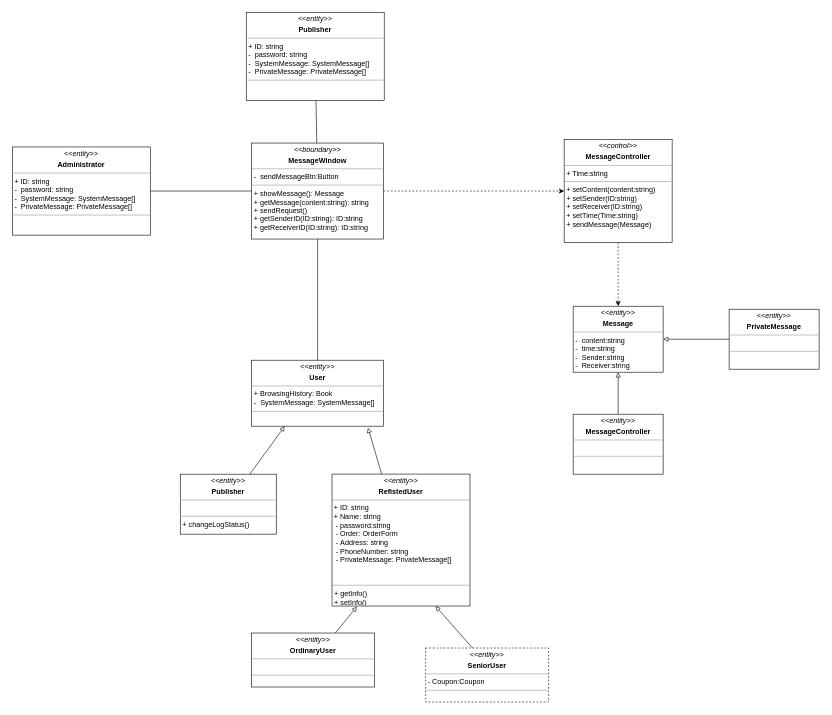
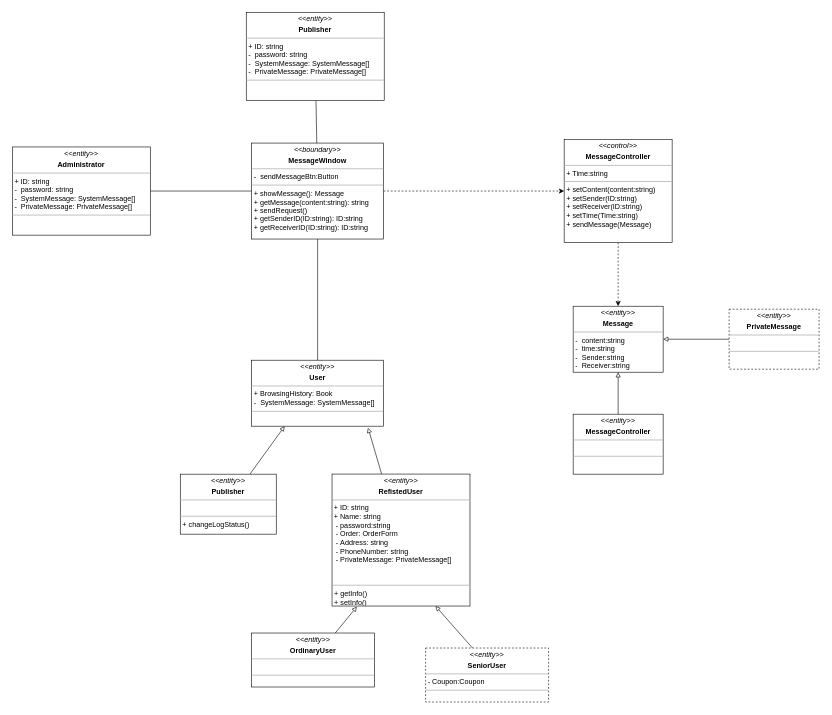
  <mxCell id="0" />
  <mxCell id="1" parent="0" />
  <mxCell id="2" style="edgeStyle=none;rounded=0;orthogonalLoop=1;jettySize=auto;html=1;entryX=0;entryY=0.5;entryDx=0;entryDy=0;endArrow=classic;endFill=1;dashed=1;" edge="1" parent="1" source="3" target="5"><mxGeometry relative="1" as="geometry" /></mxCell>
  <mxCell id="3" value="&lt;p style=&quot;margin: 0px ; margin-top: 4px ; text-align: center&quot;&gt;&lt;i&gt;&amp;lt;&amp;lt;boundary&amp;gt;&amp;gt;&lt;/i&gt;&lt;b&gt;&lt;br&gt;&lt;/b&gt;&lt;/p&gt;&lt;p style=&quot;margin: 0px ; margin-top: 4px ; text-align: center&quot;&gt;&lt;b&gt;MessageWindow&lt;/b&gt;&lt;/p&gt;&lt;hr size=&quot;1&quot;&gt;&lt;p style=&quot;margin: 0px ; margin-left: 4px&quot;&gt;-&amp;nbsp; sendMessageBtn:Button&lt;/p&gt;&lt;hr size=&quot;1&quot;&gt;&lt;p style=&quot;margin: 0px ; margin-left: 4px&quot;&gt;+ showMessage(): Message&lt;/p&gt;&lt;p style=&quot;margin: 0px ; margin-left: 4px&quot;&gt;+ getMessage(content:string): string&lt;br&gt;&lt;/p&gt;&lt;p style=&quot;margin: 0px ; margin-left: 4px&quot;&gt;+ sendRequest()&lt;br&gt;&lt;/p&gt;&lt;p style=&quot;margin: 0px ; margin-left: 4px&quot;&gt;+ getSenderID(ID:string): ID:string&lt;br&gt;&lt;/p&gt;&lt;p style=&quot;margin: 0px ; margin-left: 4px&quot;&gt;+ getReceiverID(ID:string): ID:string&lt;/p&gt;&lt;p style=&quot;margin: 0px ; margin-left: 4px&quot;&gt;&lt;br&gt;&lt;/p&gt;&lt;p style=&quot;margin: 0px ; margin-left: 4px&quot;&gt;&lt;br&gt;&lt;/p&gt;" style="verticalAlign=top;align=left;overflow=fill;fontSize=12;fontFamily=Helvetica;html=1;" vertex="1" parent="1"><mxGeometry x="419" y="238" width="220" height="160" as="geometry" /></mxCell>
  <mxCell id="4" style="edgeStyle=none;rounded=0;orthogonalLoop=1;jettySize=auto;html=1;entryX=0.5;entryY=0;entryDx=0;entryDy=0;dashed=1;endArrow=classic;endFill=1;" edge="1" parent="1" source="5" target="6"><mxGeometry relative="1" as="geometry" /></mxCell>
  <mxCell id="5" value="&lt;p style=&quot;margin: 0px ; margin-top: 4px ; text-align: center&quot;&gt;&lt;i&gt;&amp;lt;&amp;lt;control&amp;gt;&amp;gt;&lt;/i&gt;&lt;b&gt;&lt;br&gt;&lt;/b&gt;&lt;/p&gt;&lt;p style=&quot;margin: 0px ; margin-top: 4px ; text-align: center&quot;&gt;&lt;b&gt;MessageController&lt;/b&gt;&lt;/p&gt;&lt;hr size=&quot;1&quot;&gt;&lt;p style=&quot;margin: 0px ; margin-left: 4px&quot;&gt;+ Time:string&lt;/p&gt;&lt;hr size=&quot;1&quot;&gt;&lt;p style=&quot;margin: 0px ; margin-left: 4px&quot;&gt;&lt;span&gt;+ setContent(content:string)&lt;/span&gt;&lt;/p&gt;&lt;p style=&quot;margin: 0px ; margin-left: 4px&quot;&gt;&lt;span&gt;+ setSender(ID:string)&lt;/span&gt;&lt;br&gt;&lt;/p&gt;&lt;p style=&quot;margin: 0px ; margin-left: 4px&quot;&gt;+ setReceiver(ID:string)&lt;/p&gt;&lt;p style=&quot;margin: 0px ; margin-left: 4px&quot;&gt;+ setTime(Time:string)&lt;br&gt;&lt;/p&gt;&lt;p style=&quot;margin: 0px ; margin-left: 4px&quot;&gt;+ sendMessage(Message)&lt;br&gt;&lt;/p&gt;" style="verticalAlign=top;align=left;overflow=fill;fontSize=12;fontFamily=Helvetica;html=1;" vertex="1" parent="1"><mxGeometry x="940" y="232" width="180" height="172" as="geometry" /></mxCell>
  <mxCell id="6" value="&lt;p style=&quot;margin: 0px ; margin-top: 4px ; text-align: center&quot;&gt;&lt;i&gt;&amp;lt;&amp;lt;entity&amp;gt;&amp;gt;&lt;/i&gt;&lt;b&gt;&lt;br&gt;&lt;/b&gt;&lt;/p&gt;&lt;p style=&quot;margin: 0px ; margin-top: 4px ; text-align: center&quot;&gt;&lt;b&gt;Message&lt;/b&gt;&lt;/p&gt;&lt;hr size=&quot;1&quot;&gt;&lt;p style=&quot;margin: 0px ; margin-left: 4px&quot;&gt;-&amp;nbsp; content:string&lt;/p&gt;&lt;p style=&quot;margin: 0px ; margin-left: 4px&quot;&gt;-&amp;nbsp; time:string&lt;br&gt;&lt;/p&gt;&lt;p style=&quot;margin: 0px ; margin-left: 4px&quot;&gt;-&amp;nbsp; Sender:string&lt;br&gt;&lt;/p&gt;&lt;p style=&quot;margin: 0px ; margin-left: 4px&quot;&gt;-&amp;nbsp; Receiver:string&lt;br&gt;&lt;/p&gt;&lt;hr size=&quot;1&quot;&gt;&lt;p style=&quot;margin: 0px ; margin-left: 4px&quot;&gt;&lt;br&gt;&lt;/p&gt;" style="verticalAlign=top;align=left;overflow=fill;fontSize=12;fontFamily=Helvetica;html=1;" vertex="1" parent="1"><mxGeometry x="955" y="510" width="150" height="110" as="geometry" /></mxCell>
  <mxCell id="7" style="edgeStyle=none;rounded=0;orthogonalLoop=1;jettySize=auto;html=1;entryX=0.5;entryY=1;entryDx=0;entryDy=0;endArrow=none;endFill=0;" edge="1" parent="1" source="8" target="3"><mxGeometry relative="1" as="geometry" /></mxCell>
  <mxCell id="8" value="&lt;p style=&quot;margin: 0px ; margin-top: 4px ; text-align: center&quot;&gt;&lt;i&gt;&amp;lt;&amp;lt;entity&amp;gt;&amp;gt;&lt;/i&gt;&lt;b&gt;&lt;br&gt;&lt;/b&gt;&lt;/p&gt;&lt;p style=&quot;margin: 0px ; margin-top: 4px ; text-align: center&quot;&gt;&lt;b&gt;User&lt;/b&gt;&lt;/p&gt;&lt;hr size=&quot;1&quot;&gt;&lt;p style=&quot;margin: 0px ; margin-left: 4px&quot;&gt;+ BrowsingHistory: Book&lt;/p&gt;&lt;p style=&quot;margin: 0px ; margin-left: 4px&quot;&gt;-&amp;nbsp; SystemMessage: SystemMessage[]&lt;br&gt;&lt;/p&gt;&lt;hr size=&quot;1&quot;&gt;&lt;p style=&quot;margin: 0px ; margin-left: 4px&quot;&gt;&lt;br&gt;&lt;/p&gt;" style="verticalAlign=top;align=left;overflow=fill;fontSize=12;fontFamily=Helvetica;html=1;" vertex="1" parent="1"><mxGeometry x="419" y="600" width="220" height="110" as="geometry" /></mxCell>
  <mxCell id="9" style="rounded=0;orthogonalLoop=1;jettySize=auto;html=1;entryX=0.25;entryY=1;entryDx=0;entryDy=0;endArrow=block;endFill=0;" edge="1" parent="1" source="10" target="8"><mxGeometry relative="1" as="geometry" /></mxCell>
  <mxCell id="10" value="&lt;p style=&quot;margin: 0px ; margin-top: 4px ; text-align: center&quot;&gt;&lt;i&gt;&amp;lt;&amp;lt;entity&amp;gt;&amp;gt;&lt;/i&gt;&lt;b&gt;&lt;br&gt;&lt;/b&gt;&lt;/p&gt;&lt;p style=&quot;margin: 0px ; margin-top: 4px ; text-align: center&quot;&gt;&lt;b&gt;Publisher&lt;/b&gt;&lt;/p&gt;&lt;hr size=&quot;1&quot;&gt;&lt;p style=&quot;margin: 0px ; margin-left: 4px&quot;&gt;&lt;br&gt;&lt;/p&gt;&lt;hr size=&quot;1&quot;&gt;&lt;p style=&quot;margin: 0px ; margin-left: 4px&quot;&gt;+ changeLogStatus()&lt;/p&gt;" style="verticalAlign=top;align=left;overflow=fill;fontSize=12;fontFamily=Helvetica;html=1;" vertex="1" parent="1"><mxGeometry x="300" y="790" width="160" height="100" as="geometry" /></mxCell>
  <mxCell id="11" style="rounded=0;orthogonalLoop=1;jettySize=auto;html=1;entryX=0.882;entryY=1.024;entryDx=0;entryDy=0;entryPerimeter=0;endArrow=block;endFill=0;" edge="1" parent="1" source="12" target="8"><mxGeometry relative="1" as="geometry" /></mxCell>
  <mxCell id="12" value="&lt;p style=&quot;margin: 0px ; margin-top: 4px ; text-align: center&quot;&gt;&lt;i&gt;&amp;lt;&amp;lt;entity&amp;gt;&amp;gt;&lt;/i&gt;&lt;b&gt;&lt;br&gt;&lt;/b&gt;&lt;/p&gt;&lt;p style=&quot;margin: 0px ; margin-top: 4px ; text-align: center&quot;&gt;&lt;b&gt;RefistedUser&lt;/b&gt;&lt;/p&gt;&lt;hr size=&quot;1&quot;&gt;&lt;div&gt;&amp;nbsp;+&amp;nbsp;ID:&amp;nbsp;string&lt;br&gt;&amp;nbsp;+&amp;nbsp;Name:&amp;nbsp;string&lt;br&gt;&amp;nbsp; -&amp;nbsp;password:string&lt;br&gt;&amp;nbsp; -&amp;nbsp;Order:&amp;nbsp;OrderForm&lt;br&gt;&amp;nbsp; -&amp;nbsp;Address:&amp;nbsp;string&lt;br&gt;&amp;nbsp; -&amp;nbsp;PhoneNumber: string&lt;br&gt;&amp;nbsp; -&amp;nbsp;PrivateMessage: PrivateMessage[]&amp;nbsp;&lt;/div&gt;&lt;p style=&quot;margin: 0px ; margin-left: 4px&quot;&gt;&lt;br&gt;&lt;/p&gt;&lt;p style=&quot;margin: 0px ; margin-left: 4px&quot;&gt;&lt;br&gt;&lt;/p&gt;&lt;hr size=&quot;1&quot;&gt;&lt;p style=&quot;margin: 0px ; margin-left: 4px&quot;&gt;+ getInfo()&lt;/p&gt;&lt;p style=&quot;margin: 0px ; margin-left: 4px&quot;&gt;+ setInfo()&lt;/p&gt;" style="verticalAlign=top;align=left;overflow=fill;fontSize=12;fontFamily=Helvetica;html=1;" vertex="1" parent="1"><mxGeometry x="553" y="789.833" width="230" height="220" as="geometry" /></mxCell>
  <mxCell id="13" style="edgeStyle=none;rounded=0;orthogonalLoop=1;jettySize=auto;html=1;entryX=0.383;entryY=0.003;entryDx=0;entryDy=0;entryPerimeter=0;endArrow=none;endFill=0;startArrow=block;startFill=0;exitX=0.75;exitY=1;exitDx=0;exitDy=0;" edge="1" parent="1" source="12" target="16"><mxGeometry relative="1" as="geometry"><mxPoint x="721.412" y="979.833" as="sourcePoint" /></mxGeometry></mxCell>
  <mxCell id="14" style="edgeStyle=none;rounded=0;orthogonalLoop=1;jettySize=auto;html=1;exitX=0.18;exitY=1.005;exitDx=0;exitDy=0;startArrow=block;startFill=0;endArrow=none;endFill=0;exitPerimeter=0;" edge="1" parent="1" source="12" target="15"><mxGeometry relative="1" as="geometry"><mxPoint x="595" y="979.833" as="sourcePoint" /></mxGeometry></mxCell>
  <mxCell id="15" value="&lt;p style=&quot;margin: 0px ; margin-top: 4px ; text-align: center&quot;&gt;&lt;i&gt;&amp;lt;&amp;lt;entity&amp;gt;&amp;gt;&lt;/i&gt;&lt;b&gt;&lt;br&gt;&lt;/b&gt;&lt;/p&gt;&lt;p style=&quot;margin: 0px ; margin-top: 4px ; text-align: center&quot;&gt;&lt;b&gt;OrdinaryUser&lt;/b&gt;&lt;/p&gt;&lt;hr size=&quot;1&quot;&gt;&lt;p style=&quot;margin: 0px ; margin-left: 4px&quot;&gt;&lt;br&gt;&lt;/p&gt;&lt;hr size=&quot;1&quot;&gt;&lt;p style=&quot;margin: 0px ; margin-left: 4px&quot;&gt;&lt;br&gt;&lt;/p&gt;" style="verticalAlign=top;align=left;overflow=fill;fontSize=12;fontFamily=Helvetica;html=1;" vertex="1" parent="1"><mxGeometry x="419" y="1054.833" width="205" height="90" as="geometry" /></mxCell>
  <mxCell id="16" value="&lt;p style=&quot;margin: 0px ; margin-top: 4px ; text-align: center&quot;&gt;&lt;i&gt;&amp;lt;&amp;lt;entity&amp;gt;&amp;gt;&lt;/i&gt;&lt;b&gt;&lt;br&gt;&lt;/b&gt;&lt;/p&gt;&lt;p style=&quot;margin: 0px ; margin-top: 4px ; text-align: center&quot;&gt;&lt;b&gt;SeniorUser&lt;/b&gt;&lt;/p&gt;&lt;hr size=&quot;1&quot;&gt;&lt;p style=&quot;margin: 0px ; margin-left: 4px&quot;&gt;- Coupon:Coupon&lt;/p&gt;&lt;hr size=&quot;1&quot;&gt;&lt;p style=&quot;margin: 0px ; margin-left: 4px&quot;&gt;&lt;br&gt;&lt;/p&gt;" style="verticalAlign=top;align=left;overflow=fill;fontSize=12;fontFamily=Helvetica;html=1;dashed=1;" vertex="1" parent="1"><mxGeometry x="709" y="1079.833" width="205" height="90" as="geometry" /></mxCell>
  <mxCell id="17" style="edgeStyle=none;rounded=0;orthogonalLoop=1;jettySize=auto;html=1;entryX=0;entryY=0.5;entryDx=0;entryDy=0;endArrow=none;endFill=0;" edge="1" parent="1" source="18" target="3"><mxGeometry relative="1" as="geometry" /></mxCell>
  <mxCell id="18" value="&lt;p style=&quot;margin: 0px ; margin-top: 4px ; text-align: center&quot;&gt;&lt;i&gt;&amp;lt;&amp;lt;entity&amp;gt;&amp;gt;&lt;/i&gt;&lt;b&gt;&lt;br&gt;&lt;/b&gt;&lt;/p&gt;&lt;p style=&quot;margin: 0px ; margin-top: 4px ; text-align: center&quot;&gt;&lt;b&gt;Administrator&lt;/b&gt;&lt;/p&gt;&lt;hr size=&quot;1&quot;&gt;&lt;p style=&quot;margin: 0px ; margin-left: 4px&quot;&gt;+ ID: string&lt;/p&gt;&lt;p style=&quot;margin: 0px ; margin-left: 4px&quot;&gt;-&amp;nbsp; password: string&lt;/p&gt;&lt;p style=&quot;margin: 0px ; margin-left: 4px&quot;&gt;-&amp;nbsp; SystemMessage: SystemMessage[]&lt;/p&gt;&lt;p style=&quot;margin: 0px ; margin-left: 4px&quot;&gt;-&amp;nbsp; PrivateMessage: PrivateMessage[]&lt;/p&gt;&lt;hr size=&quot;1&quot;&gt;&lt;p style=&quot;margin: 0px ; margin-left: 4px&quot;&gt;&lt;br&gt;&lt;/p&gt;" style="verticalAlign=top;align=left;overflow=fill;fontSize=12;fontFamily=Helvetica;html=1;" vertex="1" parent="1"><mxGeometry x="20" y="244.5" width="230" height="147" as="geometry" /></mxCell>
  <mxCell id="19" style="edgeStyle=none;rounded=0;orthogonalLoop=1;jettySize=auto;html=1;endArrow=none;endFill=0;" edge="1" parent="1" source="20" target="3"><mxGeometry relative="1" as="geometry" /></mxCell>
  <mxCell id="20" value="&lt;p style=&quot;margin: 0px ; margin-top: 4px ; text-align: center&quot;&gt;&lt;i&gt;&amp;lt;&amp;lt;entity&amp;gt;&amp;gt;&lt;/i&gt;&lt;b&gt;&lt;br&gt;&lt;/b&gt;&lt;/p&gt;&lt;p style=&quot;margin: 0px ; margin-top: 4px ; text-align: center&quot;&gt;&lt;b&gt;Publisher&lt;/b&gt;&lt;/p&gt;&lt;hr size=&quot;1&quot;&gt;&lt;p style=&quot;margin: 0px ; margin-left: 4px&quot;&gt;+ ID: string&lt;/p&gt;&lt;p style=&quot;margin: 0px ; margin-left: 4px&quot;&gt;-&amp;nbsp; password: string&lt;/p&gt;&lt;p style=&quot;margin: 0px ; margin-left: 4px&quot;&gt;-&amp;nbsp; SystemMessage: SystemMessage[]&lt;/p&gt;&lt;p style=&quot;margin: 0px ; margin-left: 4px&quot;&gt;-&amp;nbsp; PrivateMessage: PrivateMessage[]&lt;/p&gt;&lt;hr size=&quot;1&quot;&gt;&lt;p style=&quot;margin: 0px ; margin-left: 4px&quot;&gt;&lt;br&gt;&lt;/p&gt;" style="verticalAlign=top;align=left;overflow=fill;fontSize=12;fontFamily=Helvetica;html=1;" vertex="1" parent="1"><mxGeometry x="410" y="20" width="230" height="147" as="geometry" /></mxCell>
  <mxCell id="21" style="edgeStyle=none;rounded=0;orthogonalLoop=1;jettySize=auto;html=1;entryX=0.5;entryY=1;entryDx=0;entryDy=0;endArrow=block;endFill=0;" edge="1" parent="1" source="22" target="6"><mxGeometry relative="1" as="geometry" /></mxCell>
  <mxCell id="22" value="&lt;p style=&quot;margin: 0px ; margin-top: 4px ; text-align: center&quot;&gt;&lt;i&gt;&amp;lt;&amp;lt;entity&amp;gt;&amp;gt;&lt;/i&gt;&lt;b&gt;&lt;br&gt;&lt;/b&gt;&lt;/p&gt;&lt;p style=&quot;margin: 0px ; margin-top: 4px ; text-align: center&quot;&gt;&lt;b&gt;MessageController&lt;/b&gt;&lt;/p&gt;&lt;hr size=&quot;1&quot;&gt;&lt;p style=&quot;margin: 0px ; margin-left: 4px&quot;&gt;&lt;br&gt;&lt;/p&gt;&lt;hr size=&quot;1&quot;&gt;&lt;p style=&quot;margin: 0px ; margin-left: 4px&quot;&gt;&lt;br&gt;&lt;/p&gt;" style="verticalAlign=top;align=left;overflow=fill;fontSize=12;fontFamily=Helvetica;html=1;" vertex="1" parent="1"><mxGeometry x="955" y="690" width="150" height="100" as="geometry" /></mxCell>
  <mxCell id="23" style="edgeStyle=none;rounded=0;orthogonalLoop=1;jettySize=auto;html=1;entryX=1;entryY=0.5;entryDx=0;entryDy=0;endArrow=block;endFill=0;" edge="1" parent="1" source="24" target="6"><mxGeometry relative="1" as="geometry" /></mxCell>
- <mxCell id="24" value="&lt;p style=&quot;margin: 0px ; margin-top: 4px ; text-align: center&quot;&gt;&lt;i&gt;&amp;lt;&amp;lt;entity&amp;gt;&amp;gt;&lt;/i&gt;&lt;b&gt;&lt;br&gt;&lt;/b&gt;&lt;/p&gt;&lt;p style=&quot;margin: 0px ; margin-top: 4px ; text-align: center&quot;&gt;&lt;b&gt;PrivateMessage&lt;/b&gt;&lt;/p&gt;&lt;hr size=&quot;1&quot;&gt;&lt;p style=&quot;margin: 0px ; margin-left: 4px&quot;&gt;&lt;br&gt;&lt;/p&gt;&lt;hr size=&quot;1&quot;&gt;&lt;p style=&quot;margin: 0px ; margin-left: 4px&quot;&gt;&lt;br&gt;&lt;/p&gt;" style="verticalAlign=top;align=left;overflow=fill;fontSize=12;fontFamily=Helvetica;html=1;" vertex="1" parent="1"><mxGeometry x="1215" y="515" width="150" height="100" as="geometry" /></mxCell>
+ <mxCell id="24" value="&lt;p style=&quot;margin: 0px ; margin-top: 4px ; text-align: center&quot;&gt;&lt;i&gt;&amp;lt;&amp;lt;entity&amp;gt;&amp;gt;&lt;/i&gt;&lt;b&gt;&lt;br&gt;&lt;/b&gt;&lt;/p&gt;&lt;p style=&quot;margin: 0px ; margin-top: 4px ; text-align: center&quot;&gt;&lt;b&gt;PrivateMessage&lt;/b&gt;&lt;/p&gt;&lt;hr size=&quot;1&quot;&gt;&lt;p style=&quot;margin: 0px ; margin-left: 4px&quot;&gt;&lt;br&gt;&lt;/p&gt;&lt;hr size=&quot;1&quot;&gt;&lt;p style=&quot;margin: 0px ; margin-left: 4px&quot;&gt;&lt;br&gt;&lt;/p&gt;" style="verticalAlign=top;align=left;overflow=fill;fontSize=12;fontFamily=Helvetica;html=1;dashed=1;" vertex="1" parent="1"><mxGeometry x="1215" y="515" width="150" height="100" as="geometry" /></mxCell>
